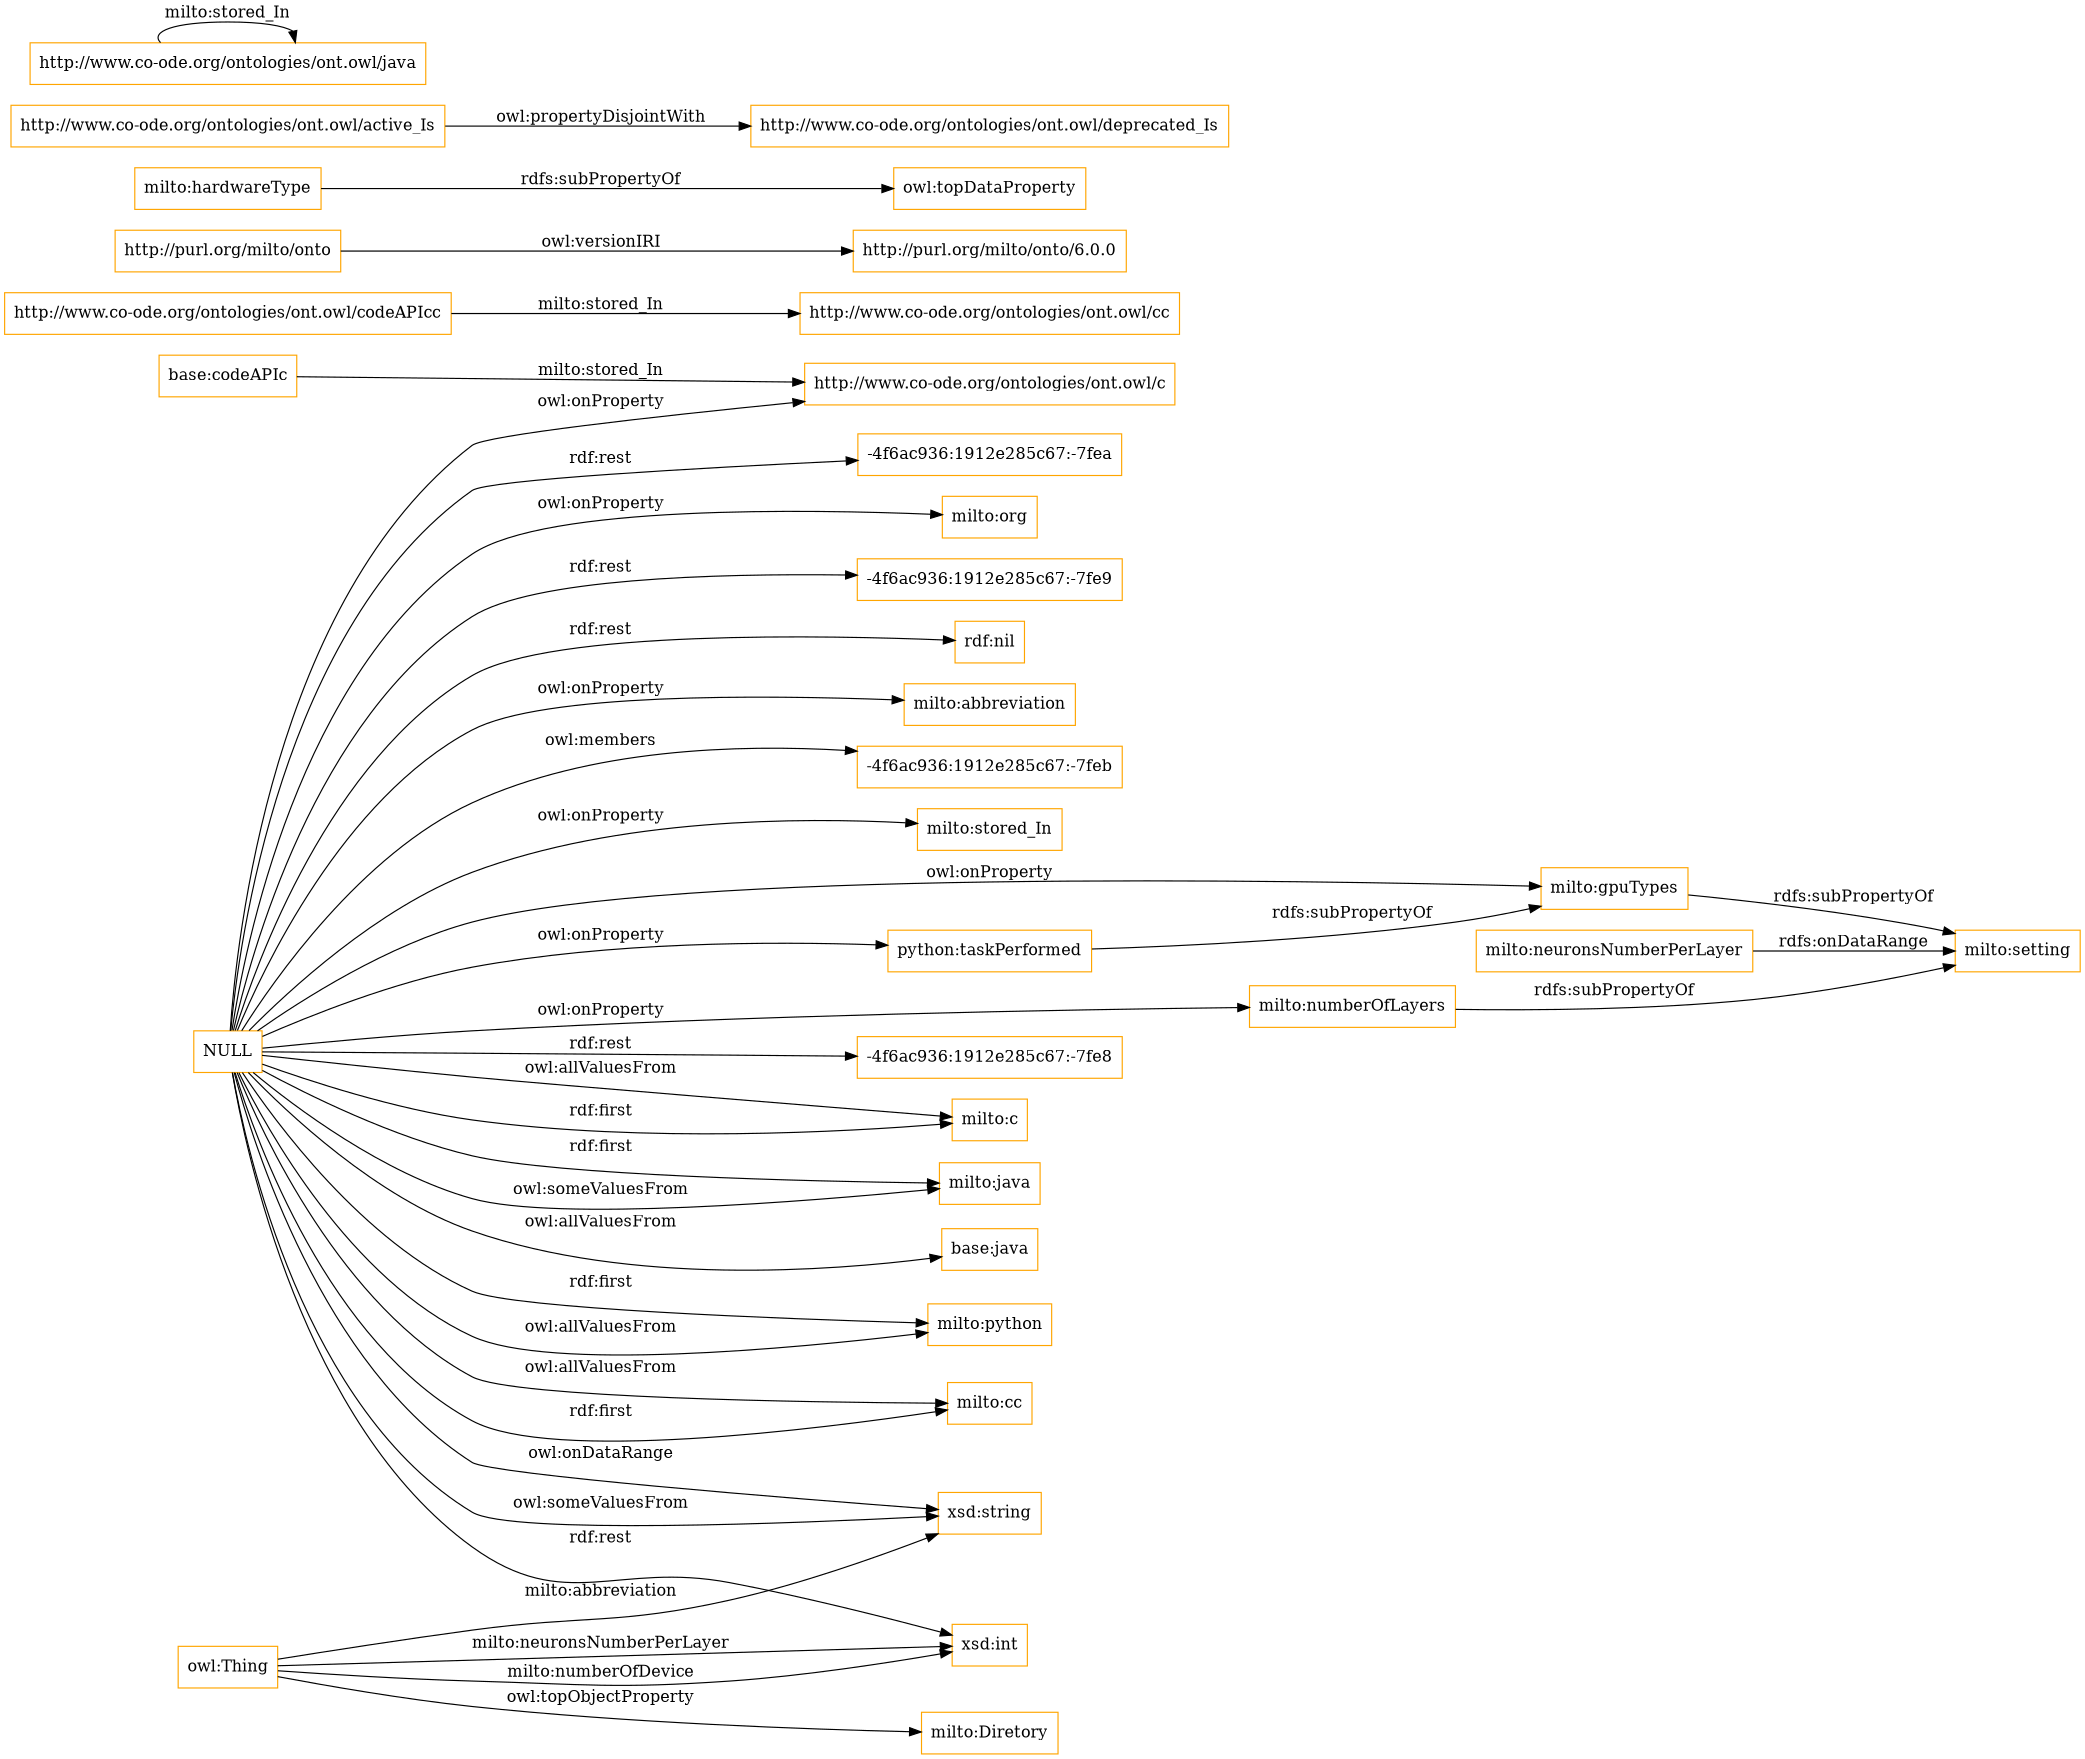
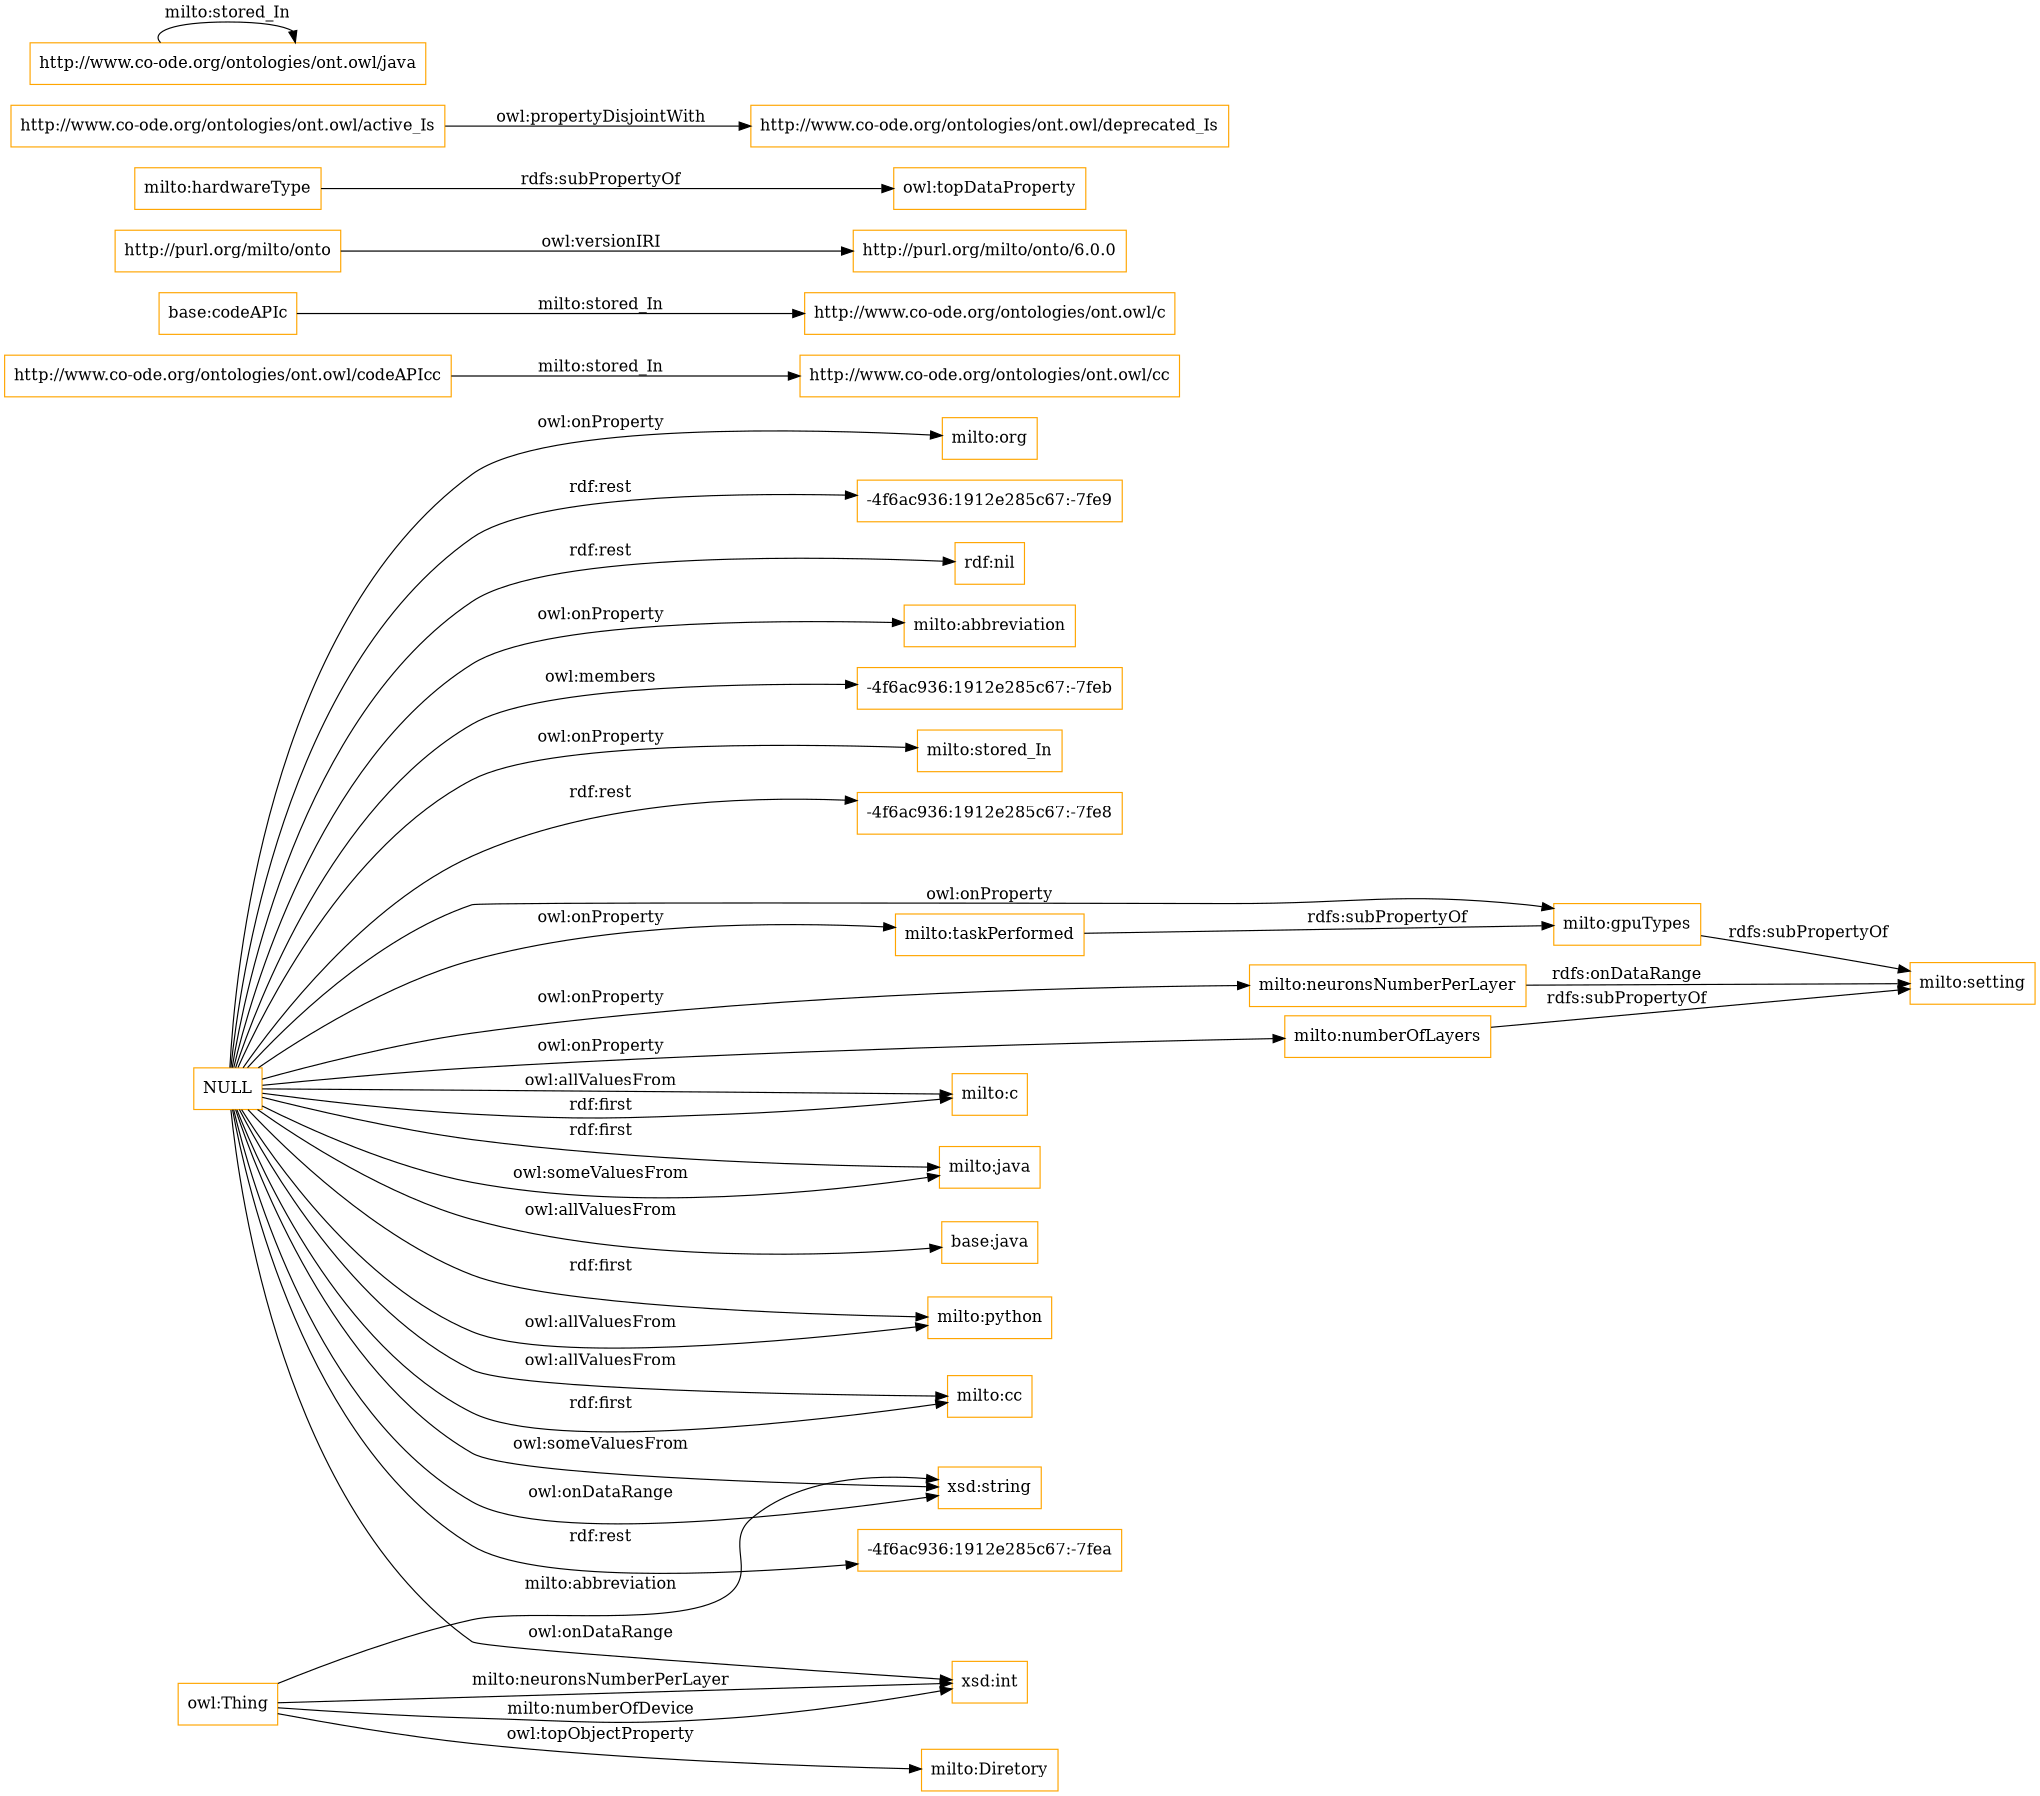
  digraph {
    rankdir=LR
    node [color=orange shape=rectangle]
    "milto:gpuTypes"
    "milto:setting"
    "milto:neuronsNumberPerLayer"
    "http://www.co-ode.org/ontologies/ont.owl/codeAPIcc"
    "http://www.co-ode.org/ontologies/ont.owl/cc"
    "base:codeAPIc"
    "http://www.co-ode.org/ontologies/ont.owl/c"
    "http://purl.org/milto/onto"
    "http://purl.org/milto/onto/6.0.0"
    "milto:hardwareType"
    "owl:topDataProperty"
    "http://www.co-ode.org/ontologies/ont.owl/active_Is"
    "http://www.co-ode.org/ontologies/ont.owl/deprecated_Is"
    "http://www.co-ode.org/ontologies/ont.owl/java"
    NULL
    "milto:c"
    "milto:java"
    "base:java"
    "milto:python"
    "milto:cc"
    "xsd:string"
-   "milto:taskPerformed" [label="python:taskPerformed"]
+   "milto:taskPerformed"
    "-4f6ac936:1912e285c67:-7fea"
    n24 [label="milto:org"]
    "milto:numberOfLayers"
    "-4f6ac936:1912e285c67:-7fe9"
    "rdf:nil"
    "milto:abbreviation"
    "-4f6ac936:1912e285c67:-7feb"
    "xsd:int"
    "milto:stored_In"
    "-4f6ac936:1912e285c67:-7fe8"
    "owl:Thing"
    "milto:Diretory"
    "milto:gpuTypes" -> "milto:setting" [label="rdfs:subPropertyOf"]
    "milto:neuronsNumberPerLayer" -> "milto:setting" [label="rdfs:onDataRange"]
    "http://www.co-ode.org/ontologies/ont.owl/codeAPIcc" -> "http://www.co-ode.org/ontologies/ont.owl/cc" [label="milto:stored_In"]
    "base:codeAPIc" -> "http://www.co-ode.org/ontologies/ont.owl/c" [label="milto:stored_In"]
    "http://purl.org/milto/onto" -> "http://purl.org/milto/onto/6.0.0" [label="owl:versionIRI"]
    "milto:hardwareType" -> "owl:topDataProperty" [label="rdfs:subPropertyOf"]
    "http://www.co-ode.org/ontologies/ont.owl/active_Is" -> "http://www.co-ode.org/ontologies/ont.owl/deprecated_Is" [label="owl:propertyDisjointWith"]
    "http://www.co-ode.org/ontologies/ont.owl/java" -> "http://www.co-ode.org/ontologies/ont.owl/java" [label="milto:stored_In"]
    NULL -> "milto:gpuTypes" [label="owl:onProperty"]
-   NULL -> "http://www.co-ode.org/ontologies/ont.owl/c" [label="owl:onProperty"]
+   NULL -> "milto:neuronsNumberPerLayer" [label="owl:onProperty"]
    NULL -> "milto:c" [label="owl:allValuesFrom"]
    NULL -> "milto:c" [label="rdf:first"]
    NULL -> "milto:java" [label="rdf:first"]
    NULL -> "milto:java" [label="owl:someValuesFrom"]
    NULL -> "base:java" [label="owl:allValuesFrom"]
    NULL -> "milto:python" [label="rdf:first"]
    NULL -> "milto:python" [label="owl:allValuesFrom"]
    NULL -> "milto:cc" [label="owl:allValuesFrom"]
    NULL -> "milto:cc" [label="rdf:first"]
    NULL -> "xsd:string" [label="owl:someValuesFrom"]
    NULL -> "xsd:string" [label="owl:onDataRange"]
    NULL -> "milto:taskPerformed" [label="owl:onProperty"]
    NULL -> "-4f6ac936:1912e285c67:-7fea" [label="rdf:rest"]
    NULL -> n24 [label="owl:onProperty"]
    NULL -> "milto:numberOfLayers" [label="owl:onProperty"]
    NULL -> "-4f6ac936:1912e285c67:-7fe9" [label="rdf:rest"]
    NULL -> "rdf:nil" [label="rdf:rest"]
    NULL -> "milto:abbreviation" [label="owl:onProperty"]
    NULL -> "-4f6ac936:1912e285c67:-7feb" [label="owl:members"]
-   NULL -> "xsd:int" [label="rdf:rest"]
+   NULL -> "xsd:int" [label="owl:onDataRange"]
    NULL -> "milto:stored_In" [label="owl:onProperty"]
    NULL -> "-4f6ac936:1912e285c67:-7fe8" [label="rdf:rest"]
    "milto:taskPerformed" -> "milto:gpuTypes" [label="rdfs:subPropertyOf"]
    "milto:numberOfLayers" -> "milto:setting" [label="rdfs:subPropertyOf"]
    "owl:Thing" -> "xsd:string" [label="milto:abbreviation"]
    "owl:Thing" -> "xsd:int" [label="milto:neuronsNumberPerLayer"]
    "owl:Thing" -> "xsd:int" [label="milto:numberOfDevice"]
    "owl:Thing" -> "milto:Diretory" [label="owl:topObjectProperty"]
  }
